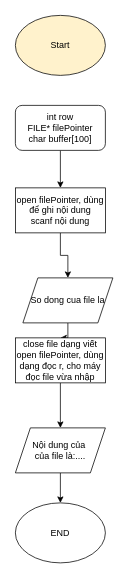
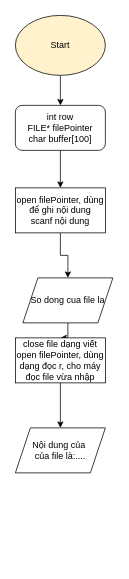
  <mxCell id="0" />
  <mxCell id="1" parent="0" />
+ <mxCell id="2" style="edgeStyle=orthogonalEdgeStyle;rounded=0;orthogonalLoop=1;jettySize=auto;html=1;exitX=0.5;exitY=1;exitDx=0;exitDy=0;entryX=0.5;entryY=0;entryDx=0;entryDy=0;" edge="1" parent="1" source="3" target="5"><mxGeometry relative="1" as="geometry" /></mxCell>
  <mxCell id="3" value="Start" style="ellipse;whiteSpace=wrap;html=1;fillColor=#fff2cc;" vertex="1" parent="1"><mxGeometry x="20" y="20" width="120" height="80" as="geometry" /></mxCell>
  <mxCell id="4" style="edgeStyle=orthogonalEdgeStyle;rounded=0;orthogonalLoop=1;jettySize=auto;html=1;exitX=0.5;exitY=1;exitDx=0;exitDy=0;" edge="1" parent="1" source="5" target="7"><mxGeometry relative="1" as="geometry" /></mxCell>
  <mxCell id="5" value="int row&lt;br&gt;FILE* filePointer&lt;br&gt;char buffer[100]" style="whiteSpace=wrap;html=1;rounded=1;" vertex="1" parent="1"><mxGeometry x="20" y="140" width="120" height="60" as="geometry" /></mxCell>
  <mxCell id="6" style="edgeStyle=orthogonalEdgeStyle;rounded=0;orthogonalLoop=1;jettySize=auto;html=1;exitX=0.5;exitY=1;exitDx=0;exitDy=0;entryX=0.5;entryY=0;entryDx=0;entryDy=0;" edge="1" parent="1" source="7" target="9"><mxGeometry relative="1" as="geometry" /></mxCell>
  <mxCell id="7" value="open filePointer, dùng để ghi nội dung&lt;br&gt;scanf nội dung" style="rounded=0;whiteSpace=wrap;html=1;" vertex="1" parent="1"><mxGeometry x="20" y="250" width="120" height="60" as="geometry" /></mxCell>
  <mxCell id="8" style="edgeStyle=orthogonalEdgeStyle;rounded=0;orthogonalLoop=1;jettySize=auto;html=1;exitX=0.5;exitY=1;exitDx=0;exitDy=0;" edge="1" parent="1" source="9" target="11"><mxGeometry relative="1" as="geometry" /></mxCell>
  <mxCell id="9" value="So dong cua file la" style="shape=parallelogram;perimeter=parallelogramPerimeter;whiteSpace=wrap;html=1;fixedSize=1;" vertex="1" parent="1"><mxGeometry x="30" y="370" width="120" height="60" as="geometry" /></mxCell>
  <mxCell id="10" style="edgeStyle=orthogonalEdgeStyle;rounded=0;orthogonalLoop=1;jettySize=auto;html=1;exitX=0.5;exitY=1;exitDx=0;exitDy=0;" edge="1" parent="1" source="11" target="13"><mxGeometry relative="1" as="geometry" /></mxCell>
  <mxCell id="11" value="close file dạng viết&lt;br&gt;open filePointer, dùng dạng đọc r, cho máy đọc file vừa nhập" style="rounded=0;whiteSpace=wrap;html=1;" vertex="1" parent="1"><mxGeometry x="20" y="450" width="120" height="60" as="geometry" /></mxCell>
- <mxCell id="12" style="edgeStyle=orthogonalEdgeStyle;rounded=0;orthogonalLoop=1;jettySize=auto;html=1;exitX=0.5;exitY=1;exitDx=0;exitDy=0;" edge="1" parent="1" source="13" target="14"><mxGeometry relative="1" as="geometry" /></mxCell>
  <mxCell id="13" value="Nội dung của&amp;nbsp;&lt;br&gt;của file là:...." style="shape=parallelogram;perimeter=parallelogramPerimeter;whiteSpace=wrap;html=1;fixedSize=1;" vertex="1" parent="1"><mxGeometry x="20" y="570" width="120" height="60" as="geometry" /></mxCell>
- <mxCell id="14" value="END" style="ellipse;whiteSpace=wrap;html=1;" vertex="1" parent="1"><mxGeometry x="20" y="670" width="120" height="80" as="geometry" /></mxCell>
